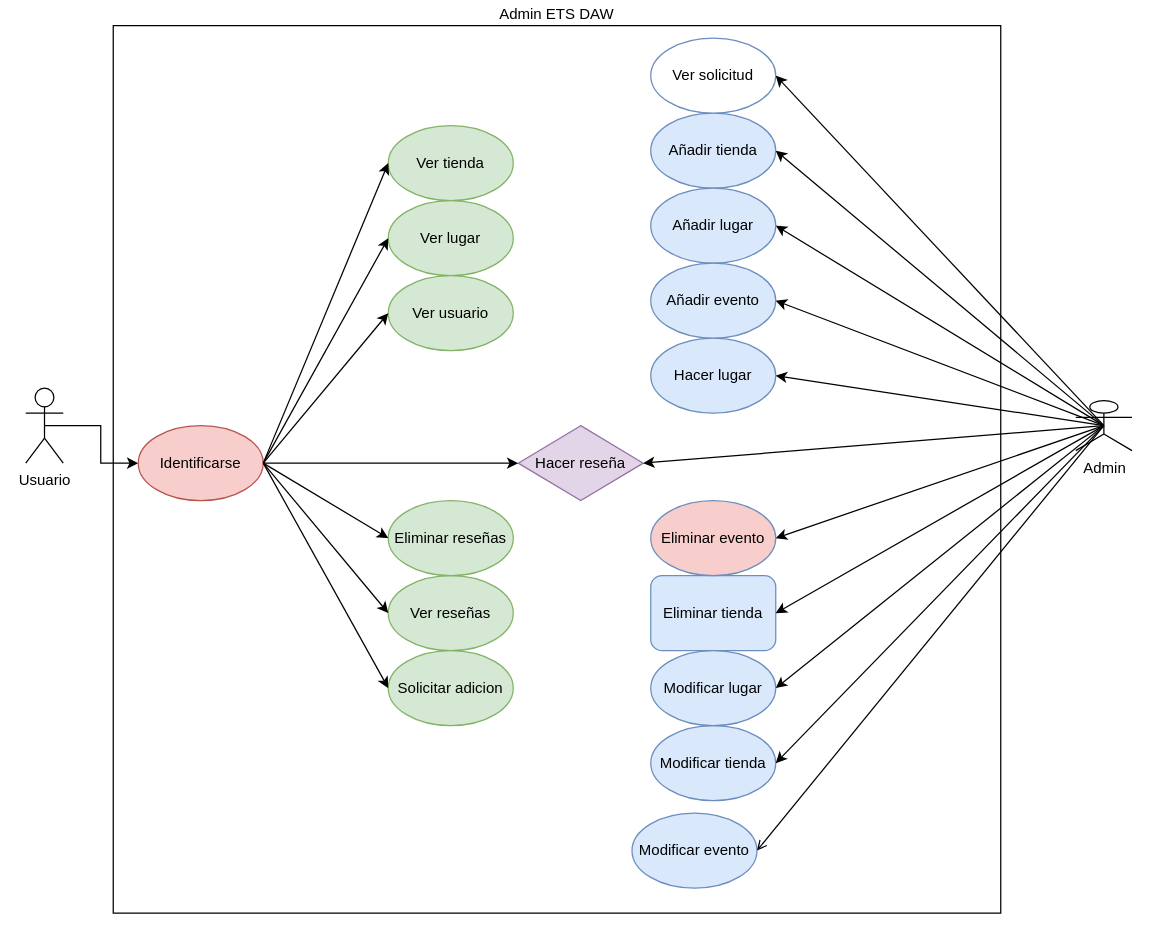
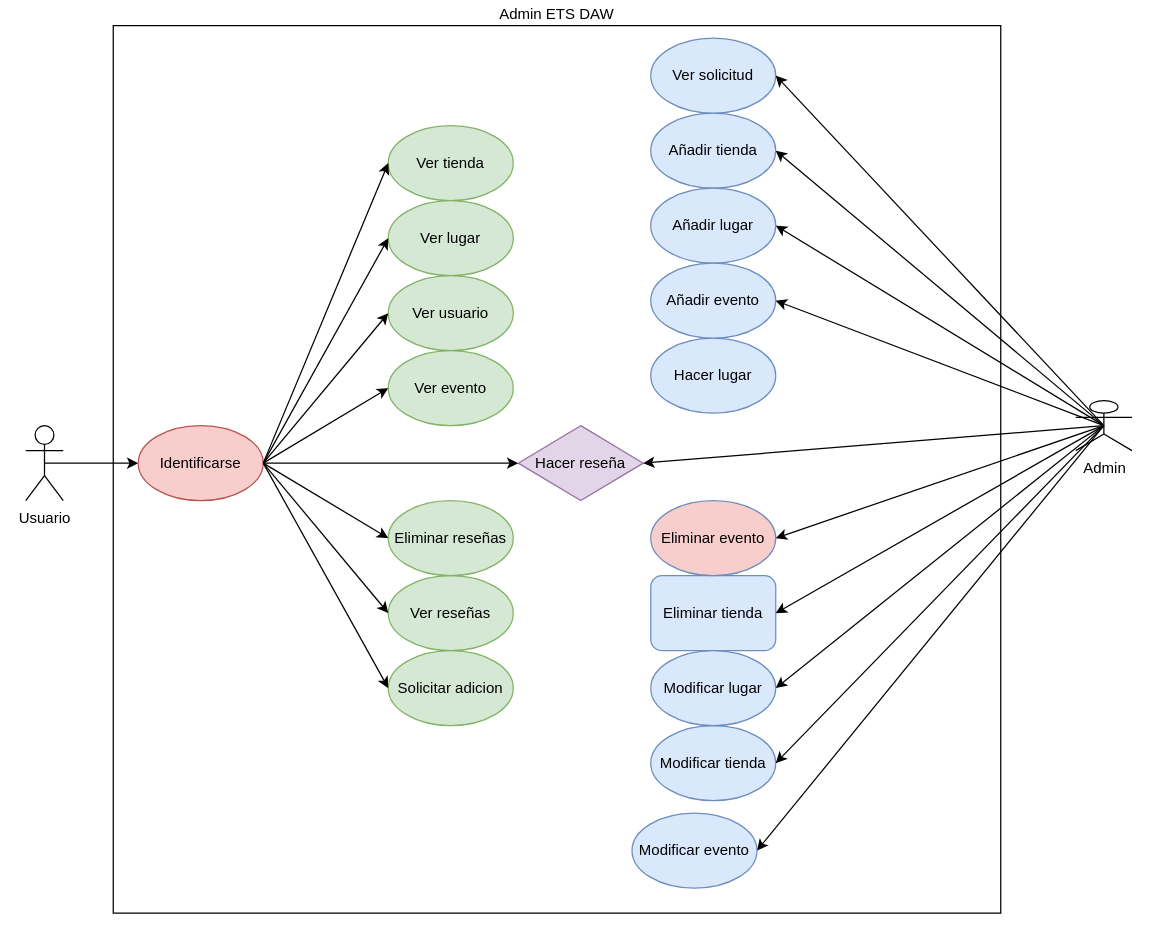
  <mxCell id="0" />
  <mxCell id="1" parent="0" />
  <mxCell id="2" value="Admin ETS DAW" style="whiteSpace=wrap;html=1;aspect=fixed;gradientColor=none;fillColor=none;labelPosition=center;verticalLabelPosition=top;align=center;verticalAlign=bottom;" vertex="1" parent="1"><mxGeometry x="90" y="20" width="710" height="710" as="geometry" /></mxCell>
  <mxCell id="3" style="edgeStyle=orthogonalEdgeStyle;rounded=0;orthogonalLoop=1;jettySize=auto;html=1;exitX=0.5;exitY=0.5;exitDx=0;exitDy=0;exitPerimeter=0;entryX=0;entryY=0.5;entryDx=0;entryDy=0;" edge="1" parent="1" source="4" target="6"><mxGeometry relative="1" as="geometry" /></mxCell>
- <mxCell id="4" value="Usuario" style="shape=umlActor;verticalLabelPosition=bottom;verticalAlign=top;html=1;outlineConnect=0;" vertex="1" parent="1"><mxGeometry x="20" y="310" width="30" height="60" as="geometry" /></mxCell>
+ <mxCell id="4" value="Usuario" style="shape=umlActor;verticalLabelPosition=bottom;verticalAlign=top;html=1;outlineConnect=0;" vertex="1" parent="1"><mxGeometry x="20" y="340" width="30" height="60" as="geometry" /></mxCell>
  <mxCell id="5" value="Admin" style="shape=umlActor;verticalLabelPosition=bottom;verticalAlign=top;html=1;outlineConnect=0;" vertex="1" parent="1"><mxGeometry x="860" y="320" width="45" height="40" as="geometry" /></mxCell>
  <mxCell id="6" value="Identificarse" style="ellipse;whiteSpace=wrap;html=1;fillColor=#f8cecc;strokeColor=#b85450;" vertex="1" parent="1"><mxGeometry x="110" y="340" width="100" height="60" as="geometry" /></mxCell>
  <mxCell id="7" value="Ver tienda" style="ellipse;whiteSpace=wrap;html=1;fillColor=#d5e8d4;strokeColor=#82b366;" vertex="1" parent="1"><mxGeometry x="310" y="100" width="100" height="60" as="geometry" /></mxCell>
  <mxCell id="8" value="Ver lugar" style="ellipse;whiteSpace=wrap;html=1;fillColor=#d5e8d4;strokeColor=#82b366;" vertex="1" parent="1"><mxGeometry x="310" y="160" width="100" height="60" as="geometry" /></mxCell>
  <mxCell id="9" value="Ver usuario" style="ellipse;whiteSpace=wrap;html=1;fillColor=#d5e8d4;strokeColor=#82b366;" vertex="1" parent="1"><mxGeometry x="310" y="220" width="100" height="60" as="geometry" /></mxCell>
  <mxCell id="10" value="Hacer reseña" style="rhombus;whiteSpace=wrap;html=1;fillColor=#e1d5e7;strokeColor=#9673a6;" vertex="1" parent="1"><mxGeometry x="414" y="340" width="100" height="60" as="geometry" /></mxCell>
+ <mxCell id="11" value="Ver evento" style="ellipse;whiteSpace=wrap;html=1;fillColor=#d5e8d4;strokeColor=#82b366;" vertex="1" parent="1"><mxGeometry x="310" y="280" width="100" height="60" as="geometry" /></mxCell>
  <mxCell id="12" value="Ver reseñas" style="ellipse;whiteSpace=wrap;html=1;fillColor=#d5e8d4;strokeColor=#82b366;" vertex="1" parent="1"><mxGeometry x="310" y="460" width="100" height="60" as="geometry" /></mxCell>
  <mxCell id="13" value="Solicitar adicion" style="ellipse;whiteSpace=wrap;html=1;fillColor=#d5e8d4;strokeColor=#82b366;" vertex="1" parent="1"><mxGeometry x="310" y="520" width="100" height="60" as="geometry" /></mxCell>
  <mxCell id="14" value="Añadir tienda" style="ellipse;whiteSpace=wrap;html=1;fillColor=#dae8fc;strokeColor=#6c8ebf;" vertex="1" parent="1"><mxGeometry x="520" y="90" width="100" height="60" as="geometry" /></mxCell>
  <mxCell id="15" value="Añadir lugar" style="ellipse;whiteSpace=wrap;html=1;fillColor=#dae8fc;strokeColor=#6c8ebf;" vertex="1" parent="1"><mxGeometry x="520" y="150" width="100" height="60" as="geometry" /></mxCell>
- <mxCell id="16" value="Ver solicitud" style="ellipse;whiteSpace=wrap;html=1;fillColor=#ffffff;strokeColor=#6c8ebf;" vertex="1" parent="1"><mxGeometry x="520" width="100" height="60" as="geometry" y="30" /></mxCell>
+ <mxCell id="16" value="Ver solicitud" style="ellipse;whiteSpace=wrap;html=1;fillColor=#dae8fc;strokeColor=#6c8ebf;" vertex="1" parent="1"><mxGeometry x="520" width="100" height="60" as="geometry" y="30" /></mxCell>
  <mxCell id="17" value="Eliminar tienda" style="whiteSpace=wrap;html=1;fillColor=#dae8fc;strokeColor=#6c8ebf;rounded=1;" vertex="1" parent="1"><mxGeometry x="520" y="460" width="100" height="60" as="geometry" /></mxCell>
  <mxCell id="18" value="Hacer lugar" style="ellipse;whiteSpace=wrap;html=1;fillColor=#dae8fc;strokeColor=#6c8ebf;" vertex="1" parent="1"><mxGeometry x="520" y="270" width="100" height="60" as="geometry" /></mxCell>
  <mxCell id="19" value="Eliminar evento" style="ellipse;whiteSpace=wrap;html=1;fillColor=#f8cecc;strokeColor=#6c8ebf;" vertex="1" parent="1"><mxGeometry x="520" y="400" width="100" height="60" as="geometry" /></mxCell>
  <mxCell id="20" value="Añadir evento" style="ellipse;whiteSpace=wrap;html=1;fillColor=#dae8fc;strokeColor=#6c8ebf;" vertex="1" parent="1"><mxGeometry x="520" y="210" width="100" height="60" as="geometry" /></mxCell>
  <mxCell id="21" value="Modificar evento" style="ellipse;whiteSpace=wrap;html=1;fillColor=#dae8fc;strokeColor=#6c8ebf;" vertex="1" parent="1"><mxGeometry x="505" y="650" width="100" height="60" as="geometry" /></mxCell>
  <mxCell id="22" value="Modificar tienda" style="ellipse;whiteSpace=wrap;html=1;fillColor=#dae8fc;strokeColor=#6c8ebf;" vertex="1" parent="1"><mxGeometry x="520" y="580" width="100" height="60" as="geometry" /></mxCell>
  <mxCell id="23" value="Modificar lugar" style="ellipse;whiteSpace=wrap;html=1;fillColor=#dae8fc;strokeColor=#6c8ebf;" vertex="1" parent="1"><mxGeometry x="520" y="520" width="100" height="60" as="geometry" /></mxCell>
  <mxCell id="24" value="Eliminar reseñas" style="ellipse;whiteSpace=wrap;html=1;fillColor=#d5e8d4;strokeColor=#82b366;" vertex="1" parent="1"><mxGeometry x="310" y="400" width="100" height="60" as="geometry" /></mxCell>
  <mxCell id="25" value="" style="endArrow=classic;html=1;rounded=0;entryX=1;entryY=0.5;entryDx=0;entryDy=0;exitX=0.5;exitY=0.5;exitDx=0;exitDy=0;exitPerimeter=0;" edge="1" parent="1" source="5" target="16"><mxGeometry width="50" height="50" relative="1" as="geometry"><mxPoint x="700" y="240" as="sourcePoint" /><mxPoint x="750" y="190" as="targetPoint" /></mxGeometry></mxCell>
  <mxCell id="26" value="" style="endArrow=classic;html=1;rounded=0;entryX=1;entryY=0.5;entryDx=0;entryDy=0;exitX=0.5;exitY=0.5;exitDx=0;exitDy=0;exitPerimeter=0;" edge="1" parent="1" source="5" target="14"><mxGeometry width="50" height="50" relative="1" as="geometry"><mxPoint x="870" y="350" as="sourcePoint" /><mxPoint x="630" y="70" as="targetPoint" /></mxGeometry></mxCell>
  <mxCell id="27" value="" style="endArrow=classic;html=1;rounded=0;entryX=1;entryY=0.5;entryDx=0;entryDy=0;exitX=0.5;exitY=0.5;exitDx=0;exitDy=0;exitPerimeter=0;" edge="1" parent="1" source="5" target="15"><mxGeometry width="50" height="50" relative="1" as="geometry"><mxPoint x="885" y="360" as="sourcePoint" /><mxPoint x="630" y="130" as="targetPoint" /></mxGeometry></mxCell>
  <mxCell id="28" value="" style="endArrow=classic;html=1;rounded=0;entryX=1;entryY=0.5;entryDx=0;entryDy=0;exitX=0.5;exitY=0.5;exitDx=0;exitDy=0;exitPerimeter=0;" edge="1" parent="1" source="5" target="20"><mxGeometry width="50" height="50" relative="1" as="geometry"><mxPoint x="895" y="370" as="sourcePoint" /><mxPoint x="640" y="140" as="targetPoint" /></mxGeometry></mxCell>
- <mxCell id="29" value="" style="endArrow=classic;html=1;rounded=0;entryX=1;entryY=0.5;entryDx=0;entryDy=0;exitX=0.5;exitY=0.5;exitDx=0;exitDy=0;exitPerimeter=0;" edge="1" parent="1" source="5" target="18"><mxGeometry width="50" height="50" relative="1" as="geometry"><mxPoint x="905" y="380" as="sourcePoint" /><mxPoint x="650" y="150" as="targetPoint" /></mxGeometry></mxCell>
  <mxCell id="30" value="" style="endArrow=classic;html=1;rounded=0;entryX=1;entryY=0.5;entryDx=0;entryDy=0;exitX=0.5;exitY=0.5;exitDx=0;exitDy=0;exitPerimeter=0;" edge="1" parent="1" source="5" target="19"><mxGeometry width="50" height="50" relative="1" as="geometry"><mxPoint x="885" y="360" as="sourcePoint" /><mxPoint x="630" y="310" as="targetPoint" /></mxGeometry></mxCell>
  <mxCell id="31" value="" style="endArrow=classic;html=1;rounded=0;entryX=1;entryY=0.5;entryDx=0;entryDy=0;exitX=0.5;exitY=0.5;exitDx=0;exitDy=0;exitPerimeter=0;" edge="1" parent="1" source="5" target="17"><mxGeometry width="50" height="50" relative="1" as="geometry"><mxPoint x="895" y="370" as="sourcePoint" /><mxPoint x="640" y="320" as="targetPoint" /></mxGeometry></mxCell>
  <mxCell id="32" value="" style="endArrow=classic;html=1;rounded=0;entryX=1;entryY=0.5;entryDx=0;entryDy=0;exitX=0.5;exitY=0.5;exitDx=0;exitDy=0;exitPerimeter=0;" edge="1" parent="1" source="5" target="23"><mxGeometry width="50" height="50" relative="1" as="geometry"><mxPoint x="905" y="380" as="sourcePoint" /><mxPoint x="650" y="330" as="targetPoint" /></mxGeometry></mxCell>
  <mxCell id="33" value="" style="endArrow=classic;html=1;rounded=0;entryX=1;entryY=0.5;entryDx=0;entryDy=0;exitX=0.5;exitY=0.5;exitDx=0;exitDy=0;exitPerimeter=0;" edge="1" parent="1" source="5" target="22"><mxGeometry width="50" height="50" relative="1" as="geometry"><mxPoint x="915" y="390" as="sourcePoint" /><mxPoint x="660" y="340" as="targetPoint" /></mxGeometry></mxCell>
- <mxCell id="34" value="" style="endArrow=open;html=1;rounded=0;entryX=1;entryY=0.5;entryDx=0;entryDy=0;exitX=0.5;exitY=0.5;exitDx=0;exitDy=0;exitPerimeter=0;" edge="1" parent="1" source="5" target="21"><mxGeometry width="50" height="50" relative="1" as="geometry"><mxPoint x="925" y="400" as="sourcePoint" /><mxPoint x="670" y="350" as="targetPoint" /></mxGeometry></mxCell>
+ <mxCell id="34" value="" style="endArrow=classic;html=1;rounded=0;entryX=1;entryY=0.5;entryDx=0;entryDy=0;exitX=0.5;exitY=0.5;exitDx=0;exitDy=0;exitPerimeter=0;" edge="1" parent="1" source="5" target="21"><mxGeometry width="50" height="50" relative="1" as="geometry"><mxPoint x="925" y="400" as="sourcePoint" /><mxPoint x="670" y="350" as="targetPoint" /></mxGeometry></mxCell>
  <mxCell id="35" value="" style="endArrow=classic;html=1;rounded=0;entryX=1;entryY=0.5;entryDx=0;entryDy=0;exitX=0.5;exitY=0.5;exitDx=0;exitDy=0;exitPerimeter=0;" edge="1" parent="1" source="5" target="10"><mxGeometry width="50" height="50" relative="1" as="geometry"><mxPoint x="885" y="360" as="sourcePoint" /><mxPoint x="630" y="440" as="targetPoint" /></mxGeometry></mxCell>
  <mxCell id="36" value="" style="endArrow=classic;html=1;rounded=0;entryX=0;entryY=0.5;entryDx=0;entryDy=0;exitX=1;exitY=0.5;exitDx=0;exitDy=0;" edge="1" parent="1" source="6" target="10"><mxGeometry width="50" height="50" relative="1" as="geometry"><mxPoint x="400" y="440" as="sourcePoint" /><mxPoint x="450" y="390" as="targetPoint" /></mxGeometry></mxCell>
+ <mxCell id="37" value="" style="endArrow=classic;html=1;rounded=0;exitX=1;exitY=0.5;exitDx=0;exitDy=0;entryX=0;entryY=0.5;entryDx=0;entryDy=0;" edge="1" parent="1" source="6" target="11"><mxGeometry width="50" height="50" relative="1" as="geometry"><mxPoint x="400" y="330" as="sourcePoint" /><mxPoint x="450" y="280" as="targetPoint" /></mxGeometry></mxCell>
  <mxCell id="38" value="" style="endArrow=classic;html=1;rounded=0;exitX=1;exitY=0.5;exitDx=0;exitDy=0;entryX=0;entryY=0.5;entryDx=0;entryDy=0;" edge="1" parent="1" source="6" target="24"><mxGeometry width="50" height="50" relative="1" as="geometry"><mxPoint x="220" y="380" as="sourcePoint" /><mxPoint x="320" y="320" as="targetPoint" /></mxGeometry></mxCell>
  <mxCell id="39" value="" style="endArrow=classic;html=1;rounded=0;exitX=1;exitY=0.5;exitDx=0;exitDy=0;entryX=0;entryY=0.5;entryDx=0;entryDy=0;" edge="1" parent="1" source="6" target="12"><mxGeometry width="50" height="50" relative="1" as="geometry"><mxPoint x="220" y="380" as="sourcePoint" /><mxPoint x="320" y="440" as="targetPoint" /></mxGeometry></mxCell>
  <mxCell id="40" value="" style="endArrow=classic;html=1;rounded=0;exitX=1;exitY=0.5;exitDx=0;exitDy=0;entryX=0;entryY=0.5;entryDx=0;entryDy=0;" edge="1" parent="1" source="6" target="9"><mxGeometry width="50" height="50" relative="1" as="geometry"><mxPoint x="220" y="380" as="sourcePoint" /><mxPoint x="320" y="500" as="targetPoint" /></mxGeometry></mxCell>
  <mxCell id="41" value="" style="endArrow=classic;html=1;rounded=0;exitX=1;exitY=0.5;exitDx=0;exitDy=0;entryX=0;entryY=0.5;entryDx=0;entryDy=0;" edge="1" parent="1" source="6" target="8"><mxGeometry width="50" height="50" relative="1" as="geometry"><mxPoint x="220" y="380" as="sourcePoint" /><mxPoint x="320" y="260" as="targetPoint" /></mxGeometry></mxCell>
  <mxCell id="42" value="" style="endArrow=classic;html=1;rounded=0;exitX=1;exitY=0.5;exitDx=0;exitDy=0;entryX=0;entryY=0.5;entryDx=0;entryDy=0;" edge="1" parent="1" source="6" target="7"><mxGeometry width="50" height="50" relative="1" as="geometry"><mxPoint x="220" y="380" as="sourcePoint" /><mxPoint x="320" y="200" as="targetPoint" /></mxGeometry></mxCell>
  <mxCell id="43" value="" style="endArrow=classic;html=1;rounded=0;exitX=1;exitY=0.5;exitDx=0;exitDy=0;entryX=0;entryY=0.5;entryDx=0;entryDy=0;" edge="1" parent="1" source="6" target="13"><mxGeometry width="50" height="50" relative="1" as="geometry"><mxPoint x="220" y="380" as="sourcePoint" /><mxPoint x="320" y="500" as="targetPoint" /></mxGeometry></mxCell>
